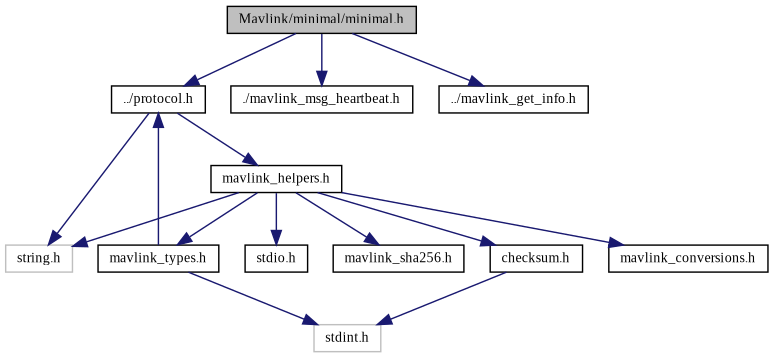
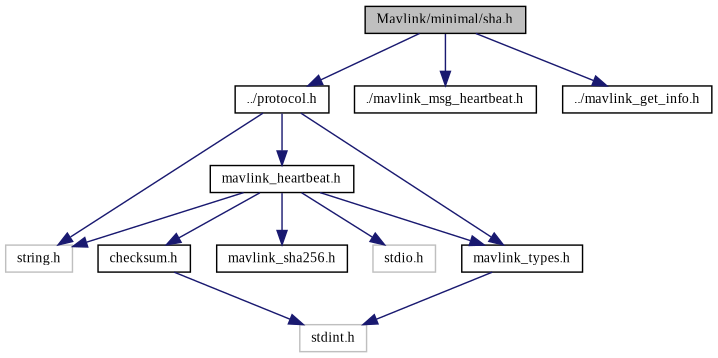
  digraph {
    fontname="Liberation Serif"
    node [color=black fillcolor=white fontname="Liberation Serif" fontsize=10 shape=record style=filled]
    edge [color=midnightblue fontname="Liberation Serif" fontsize=10 labelfontname=Helvetica labelfontsize=10 style=solid]
-   n1 [fillcolor=grey75 fontcolor=black height=0.2 label="Mavlink/minimal/minimal.h" width=0.4]
+   n1 [fillcolor=grey75 fontcolor=black height=0.2 label="Mavlink/minimal/sha.h" width=0.4]
    n2 [height=0.2 label="../protocol.h" width=0.4]
    n3 [height=0.2 label="./mavlink_msg_heartbeat.h" width=0.4]
    n4 [height=0.2 label="../mavlink_get_info.h" width=0.4]
    n5 [color=grey75 height=0.2 label="string.h" width=0.4]
    n6 [height=0.2 label="mavlink_types.h" width=0.4]
-   n7 [height=0.2 label="mavlink_helpers.h" width=0.4]
+   n7 [height=0.2 label="mavlink_heartbeat.h" width=0.4]
    n8 [color=grey75 height=0.2 label="stdint.h" width=0.4]
    n9 [height=0.2 label="checksum.h" width=0.4]
-   n10 [height=0.2 label="mavlink_conversions.h" width=0.4]
-   n11 [height=0.2 label="stdio.h" width=0.4]
+   n11 [color=grey75 height=0.2 label="stdio.h" width=0.4]
    n12 [height=0.2 label="mavlink_sha256.h" width=0.4]
    n1 -> n2
    n1 -> n3
    n1 -> n4
    n2 -> n5
-   n6 -> n2
+   n2 -> n6
    n2 -> n7
    n6 -> n8
    n7 -> n5
    n7 -> n6
    n7 -> n9
-   n7 -> n10
    n7 -> n11
    n7 -> n12
    n9 -> n8
  }
